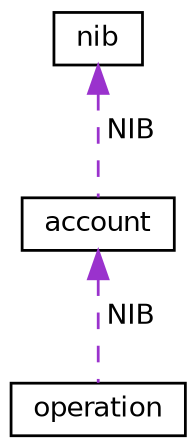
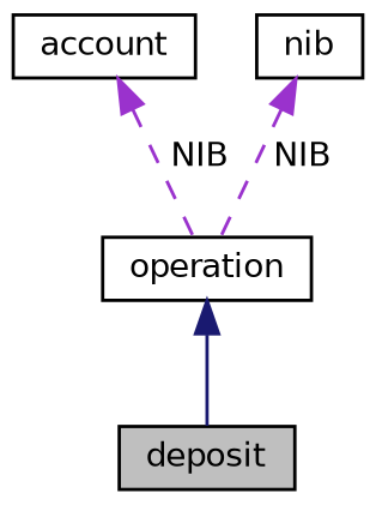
  digraph {
    node [color=black fillcolor=white fontname=Helvetica fontsize=10 shape=record style=filled]
    edge [color=darkorchid3 dir=back fontname=Helvetica fontsize=10 labelfontname=Helvetica labelfontsize=10 style=dashed]
+   n1 [fillcolor=grey75 fontcolor=black height=0.2 label=deposit width=0.4]
    n2 [height=0.2 label=operation width=0.4]
    n3 [height=0.2 label=account width=0.4]
    n4 [height=0.2 label=nib width=0.4]
+   n2 -> n1 [color=midnightblue style=solid]
    n3 -> n2 [label=" NIB"]
-   n4 -> n3 [label=" NIB"]
+   n4 -> n2 [label=" NIB"]
  }
